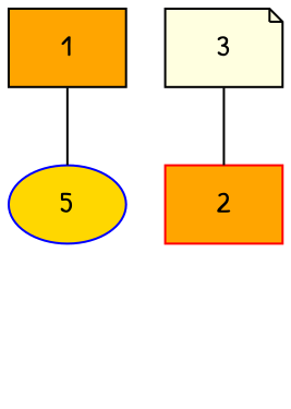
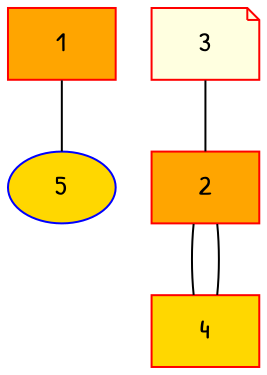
  graph {
    fontname="Patrick Hand"
    node [fillcolor=gold fontname="Patrick Hand" shape=box style=filled]
    edge [fontname="Patrick Hand"]
    5 [color=blue shape=ellipse]
-   1 [fillcolor=orange]
-   3 [fillcolor=lightyellow shape=note]
+   1 [fillcolor=orange color=red]
+   3 [fillcolor=lightyellow shape=note color=red]
    2 [color=red fillcolor=orange]
+   4 [color=red]
    1 -- 5
    3 -- 2 [weight=2]
+   2 -- 4
+   4 -- 2
  }
